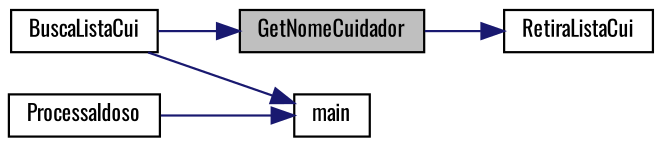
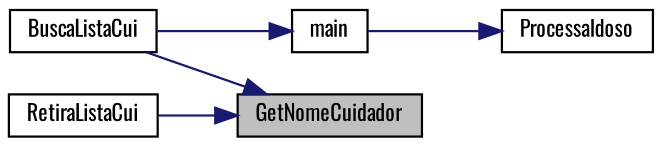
  digraph {
    fontname=Oswald
    rankdir=RL
    node [color=black fillcolor=white fontname=Oswald fontsize=10 shape=record style=filled]
    edge [color=midnightblue dir=back fontname=Oswald fontsize=10 labelfontname=Helvetica labelfontsize=10 style=solid]
    n1 [fillcolor=grey75 fontcolor=black height=0.2 label=GetNomeCuidador width=0.4]
    n2 [height=0.2 label=BuscaListaCui width=0.4]
    n3 [height=0.2 label=RetiraListaCui width=0.4]
    n4 [height=0.2 label=ProcessaIdoso width=0.4]
    n5 [height=0.2 label=main width=0.4]
    n1 -> n2
-   n3 -> n1
-   n5 -> n4
+   n1 -> n3
+   n4 -> n5
    n5 -> n2
  }
